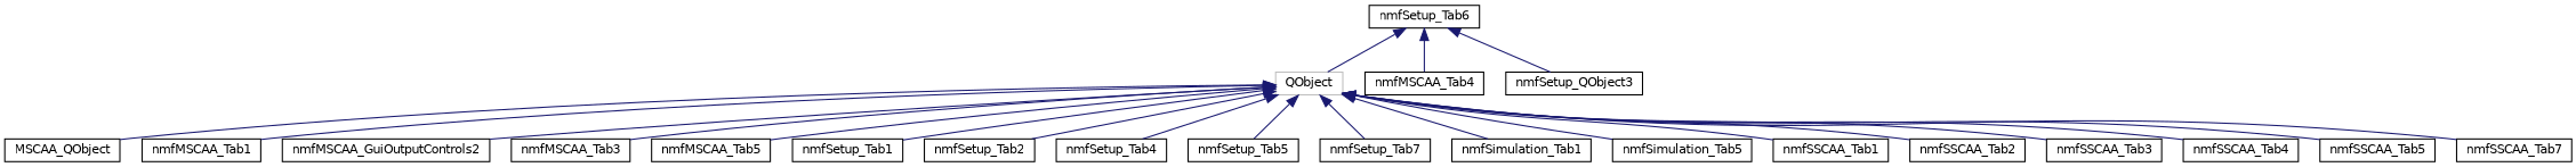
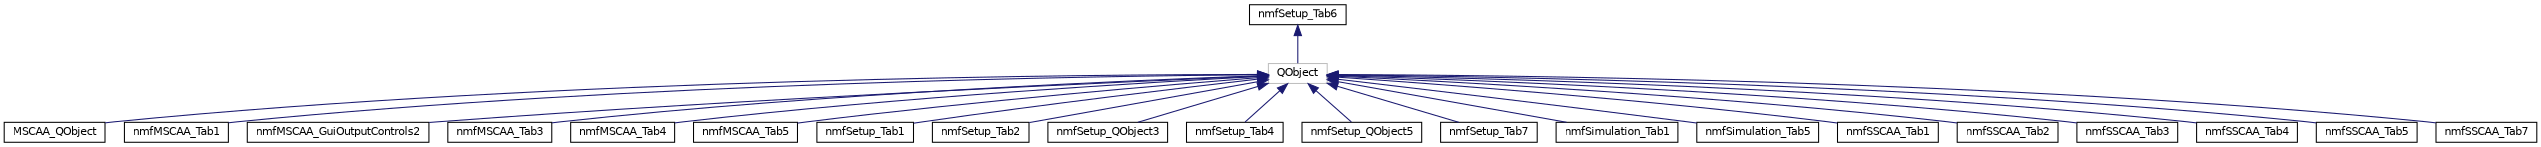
  digraph {
    rankdir=TB
    node [color=black fillcolor=white fontname=Helvetica fontsize=10 shape=record style=filled]
    edge [color=midnightblue dir=back fontname=Helvetica fontsize=10 labelfontname=Helvetica labelfontsize=10 style=solid]
    n1 [color=grey75 height=0.2 label=QObject width=0.4]
    n2 [height=0.2 label=MSCAA_QObject width=0.4]
    n3 [height=0.2 label=nmfMSCAA_Tab1 width=0.4]
    n4 [height=0.2 label=nmfMSCAA_GuiOutputControls2 width=0.4]
    n5 [height=0.2 label=nmfMSCAA_Tab3 width=0.4]
    n6 [height=0.2 label=nmfMSCAA_Tab4 width=0.4]
    n7 [height=0.2 label=nmfMSCAA_Tab5 width=0.4]
    n8 [height=0.2 label=nmfSetup_Tab1 width=0.4]
    n9 [height=0.2 label=nmfSetup_Tab2 width=0.4]
    n10 [height=0.2 label=nmfSetup_QObject3 width=0.4]
    n11 [height=0.2 label=nmfSetup_Tab4 width=0.4]
-   n12 [height=0.2 label=nmfSetup_Tab5 width=0.4]
+   n12 [height=0.2 label=nmfSetup_QObject5 width=0.4]
    n13 [height=0.2 label=nmfSetup_Tab7 width=0.4]
    n14 [height=0.2 label=nmfSimulation_Tab1 width=0.4]
    n15 [height=0.2 label=nmfSimulation_Tab5 width=0.4]
    n16 [height=0.2 label=nmfSSCAA_Tab1 width=0.4]
    n17 [height=0.2 label=nmfSSCAA_Tab2 width=0.4]
    n18 [height=0.2 label=nmfSSCAA_Tab3 width=0.4]
    n19 [height=0.2 label=nmfSSCAA_Tab4 width=0.4]
    n20 [height=0.2 label=nmfSSCAA_Tab5 width=0.4]
    n21 [height=0.2 label=nmfSSCAA_Tab7 width=0.4]
    n22 [height=0.2 label=nmfSetup_Tab6 width=0.4]
    n1 -> n2
    n1 -> n3
    n1 -> n4
    n1 -> n5
-   n22 -> n6
+   n1 -> n6
    n1 -> n7
    n1 -> n8
    n1 -> n9
-   n22 -> n10
+   n1 -> n10
    n1 -> n11
    n1 -> n12
    n1 -> n13
    n1 -> n14
    n1 -> n15
    n1 -> n16
    n1 -> n17
    n1 -> n18
    n1 -> n19
    n1 -> n20
    n1 -> n21
    n22 -> n1
  }
